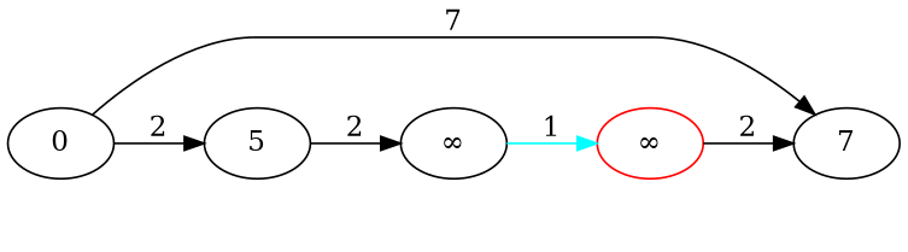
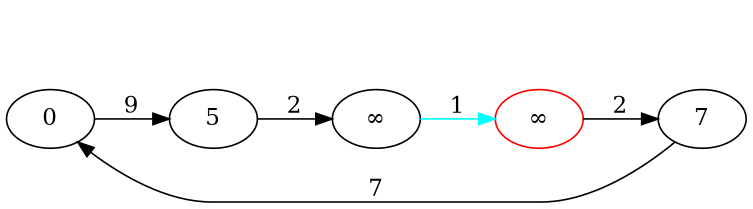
  strict digraph {
    rankdir=LR
    n1 [label=0]
    n2 [label=7]
    n3 [label=5]
    n4 [label="∞"]
    n5 [color=red label="∞"]
-   n1 -> n2 [label=7]
-   n1 -> n3 [label=2]
+   n2 -> n1 [label=7]
+   n1 -> n3 [label=9]
    n3 -> n4 [label=2]
    n4 -> n5 [color=cyan label=1]
    n5 -> n2 [label=2]
  }
